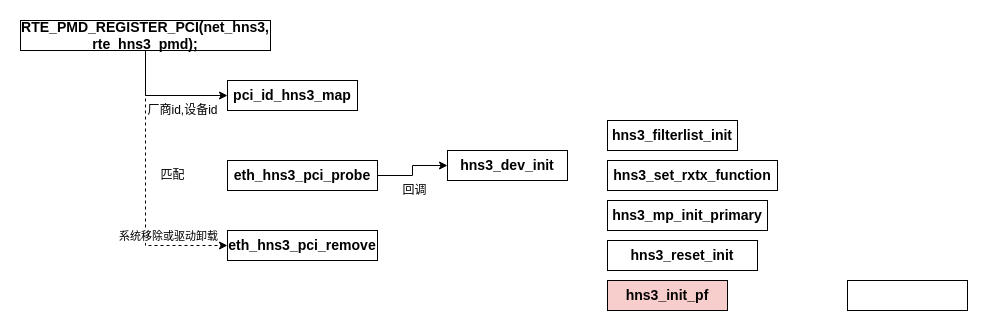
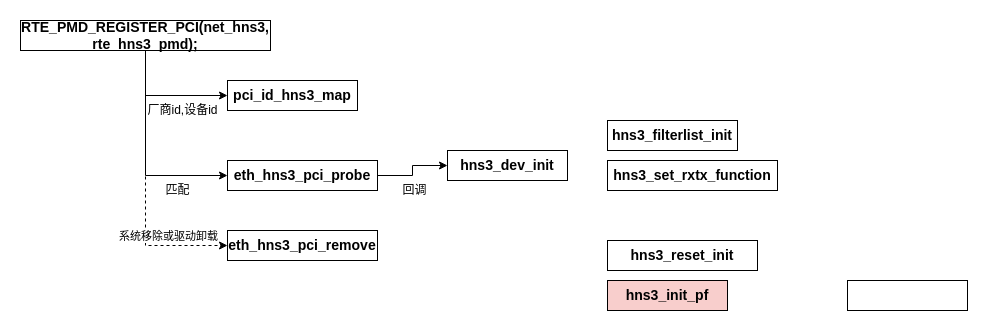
  <mxCell id="0" />
  <mxCell id="1" parent="0" />
  <mxCell id="2" style="edgeStyle=orthogonalEdgeStyle;rounded=0;orthogonalLoop=1;jettySize=auto;html=1;entryX=0;entryY=0.5;entryDx=0;entryDy=0;dashed=1;" edge="1" parent="1" source="6" target="9"><mxGeometry relative="1" as="geometry" /></mxCell>
  <mxCell id="3" value="系统移除或驱动卸载" style="edgeLabel;html=1;align=center;verticalAlign=middle;resizable=0;points=[];" vertex="1" connectable="0" parent="2"><mxGeometry x="0.152" y="35" relative="1" as="geometry"><mxPoint x="-13" y="25" as="offset" /></mxGeometry></mxCell>
+ <mxCell id="4" style="edgeStyle=orthogonalEdgeStyle;rounded=0;orthogonalLoop=1;jettySize=auto;html=1;entryX=0;entryY=0.5;entryDx=0;entryDy=0;" edge="1" parent="1" source="6" target="8"><mxGeometry relative="1" as="geometry" /></mxCell>
  <mxCell id="5" style="edgeStyle=orthogonalEdgeStyle;rounded=0;orthogonalLoop=1;jettySize=auto;html=1;entryX=0;entryY=0.5;entryDx=0;entryDy=0;" edge="1" parent="1" source="6" target="13"><mxGeometry relative="1" as="geometry" /></mxCell>
  <mxCell id="6" value="&lt;h3&gt;RTE_PMD_REGISTER_PCI(net_hns3, rte_hns3_pmd);&lt;/h3&gt;" style="rounded=0;whiteSpace=wrap;html=1;" vertex="1" parent="1"><mxGeometry x="20" y="20" width="250" height="30" as="geometry" /></mxCell>
  <mxCell id="7" style="edgeStyle=orthogonalEdgeStyle;rounded=0;orthogonalLoop=1;jettySize=auto;html=1;exitX=1;exitY=0.5;exitDx=0;exitDy=0;entryX=0;entryY=0.5;entryDx=0;entryDy=0;" edge="1" parent="1" source="8" target="10"><mxGeometry relative="1" as="geometry"><mxPoint x="395.44" y="175.22" as="targetPoint" /><Array as="points" /></mxGeometry></mxCell>
  <mxCell id="8" value="&lt;h3&gt;eth_hns3_pci_probe&lt;/h3&gt;" style="rounded=0;whiteSpace=wrap;html=1;" vertex="1" parent="1"><mxGeometry x="227" y="160" width="150" height="30" as="geometry" /></mxCell>
  <mxCell id="9" value="&lt;h3&gt;eth_hns3_pci_remove&lt;/h3&gt;" style="rounded=0;whiteSpace=wrap;html=1;" vertex="1" parent="1"><mxGeometry x="227" y="230" width="150" height="30" as="geometry" /></mxCell>
  <mxCell id="10" value="&lt;h3&gt;hns3_dev_init&lt;/h3&gt;" style="rounded=0;whiteSpace=wrap;html=1;" vertex="1" parent="1"><mxGeometry x="447" y="150" width="120" height="30" as="geometry" /></mxCell>
- <mxCell id="11" value="匹配" style="text;html=1;align=center;verticalAlign=middle;resizable=0;points=[];autosize=1;" vertex="1" parent="1"><mxGeometry x="152" y="165" width="40" height="20" as="geometry" /></mxCell>
+ <mxCell id="11" value="匹配" style="text;html=1;align=center;verticalAlign=middle;resizable=0;points=[];autosize=1;" vertex="1" parent="1"><mxGeometry x="157" y="180" width="40" height="20" as="geometry" /></mxCell>
  <mxCell id="12" value="回调" style="text;html=1;align=center;verticalAlign=middle;resizable=0;points=[];autosize=1;" vertex="1" parent="1"><mxGeometry x="394" y="180" width="40" height="20" as="geometry" /></mxCell>
  <mxCell id="13" value="&lt;h3&gt;pci_id_hns3_map&lt;/h3&gt;" style="rounded=0;whiteSpace=wrap;html=1;" vertex="1" parent="1"><mxGeometry x="227" y="80" width="130" height="30" as="geometry" /></mxCell>
  <mxCell id="14" style="edgeStyle=orthogonalEdgeStyle;rounded=0;orthogonalLoop=1;jettySize=auto;html=1;exitX=0.5;exitY=1;exitDx=0;exitDy=0;" edge="1" parent="1" source="6" target="6"><mxGeometry relative="1" as="geometry" /></mxCell>
  <mxCell id="15" value="厂商id,设备id" style="text;html=1;align=center;verticalAlign=middle;resizable=0;points=[];autosize=1;" vertex="1" parent="1"><mxGeometry x="137" y="100" width="90" height="20" as="geometry" /></mxCell>
  <mxCell id="16" value="&lt;h3&gt;hns3_filterlist_init&lt;/h3&gt;" style="rounded=0;whiteSpace=wrap;html=1;" vertex="1" parent="1"><mxGeometry x="607" y="120" width="130" height="30" as="geometry" /></mxCell>
  <mxCell id="17" value="&lt;h3&gt;hns3_set_rxtx_function&lt;/h3&gt;" style="rounded=0;whiteSpace=wrap;html=1;" vertex="1" parent="1"><mxGeometry x="607" y="160" width="170" height="30" as="geometry" /></mxCell>
- <mxCell id="18" value="&lt;h3&gt;hns3_mp_init_primary&lt;/h3&gt;" style="rounded=0;whiteSpace=wrap;html=1;" vertex="1" parent="1"><mxGeometry x="607" y="200" width="160" height="30" as="geometry" /></mxCell>
  <mxCell id="19" value="&lt;h3&gt;hns3_reset_init&lt;/h3&gt;" style="rounded=0;whiteSpace=wrap;html=1;" vertex="1" parent="1"><mxGeometry x="607" y="240" width="150" height="30" as="geometry" /></mxCell>
  <mxCell id="20" value="&lt;h3&gt;hns3_init_pf&lt;/h3&gt;" style="rounded=0;whiteSpace=wrap;html=1;fillColor=#f8cecc;" vertex="1" parent="1"><mxGeometry x="607" y="280" width="120" height="30" as="geometry" /></mxCell>
  <mxCell id="21" value="" style="rounded=0;whiteSpace=wrap;html=1;" vertex="1" parent="1"><mxGeometry y="280" width="120" height="30" as="geometry" x="847" /></mxCell>
